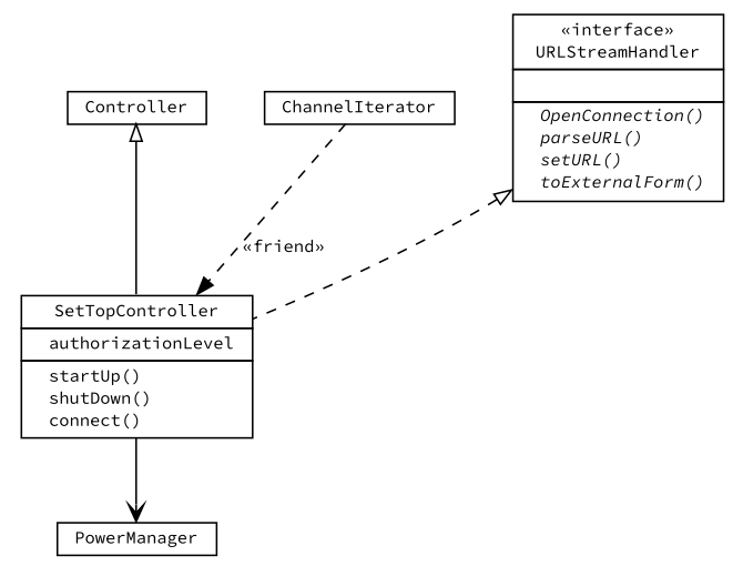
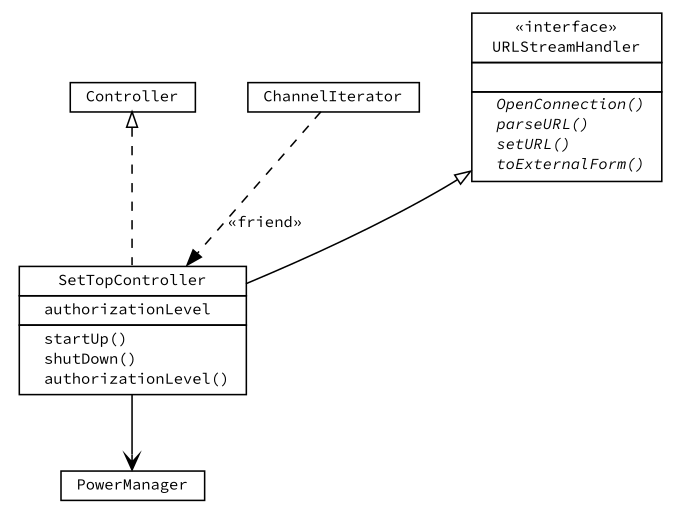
  digraph {
    fontname="Source Code Pro"
    nodesep=0.25
    ranksep=0.5
    node [fontcolor=black fontname="Source Code Pro" fontsize=10 shape=plaintext]
    edge [color=black fontname="Source Code Pro" fontsize=10 headport=p labelfontname=Helvetica labelfontsize=10 tailport=p]
    n1 [label=<<table title="Controller" border="0" cellborder="1" cellspacing="0" cellpadding="2" port="p"><tr><td><table border="0" cellspacing="0" cellpadding="1"><tr><td align="center" balign="center"> Controller </td></tr></table></td></tr></table>>]
-   n2 [label=<<table title="SetTopController" border="0" cellborder="1" cellspacing="0" cellpadding="2" port="p"><tr><td><table border="0" cellspacing="0" cellpadding="1"><tr><td align="center" balign="center"> SetTopController </td></tr></table></td></tr><tr><td><table border="0" cellspacing="0" cellpadding="1"><tr><td align="left" balign="left">  authorizationLevel </td></tr></table></td></tr><tr><td><table border="0" cellspacing="0" cellpadding="1"><tr><td align="left" balign="left">  startUp() </td></tr><tr><td align="left" balign="left">  shutDown() </td></tr><tr><td align="left" balign="left">  connect() </td></tr></table></td></tr></table>>]
+   n2 [label=<<table title="SetTopController" border="0" cellborder="1" cellspacing="0" cellpadding="2" port="p"><tr><td><table border="0" cellspacing="0" cellpadding="1"><tr><td align="center" balign="center"> SetTopController </td></tr></table></td></tr><tr><td><table border="0" cellspacing="0" cellpadding="1"><tr><td align="left" balign="left">  authorizationLevel </td></tr></table></td></tr><tr><td><table border="0" cellspacing="0" cellpadding="1"><tr><td align="left" balign="left">  startUp() </td></tr><tr><td align="left" balign="left">  shutDown() </td></tr><tr><td align="left" balign="left">  authorizationLevel() </td></tr></table></td></tr></table>>]
    n3 [label=<<table title="PowerManager" border="0" cellborder="1" cellspacing="0" cellpadding="2" port="p"><tr><td><table border="0" cellspacing="0" cellpadding="1"><tr><td align="center" balign="center"> PowerManager </td></tr></table></td></tr></table>>]
    n4 [label=<<table title="ChannelIterator" border="0" cellborder="1" cellspacing="0" cellpadding="2" port="p"><tr><td><table border="0" cellspacing="0" cellpadding="1"><tr><td align="center" balign="center"> ChannelIterator </td></tr></table></td></tr></table>>]
    n5 [label=<<table title="URLStreamHandler" border="0" cellborder="1" cellspacing="0" cellpadding="2" port="p"><tr><td><table border="0" cellspacing="0" cellpadding="1"><tr><td align="center" balign="center"> &#171;interface&#187; </td></tr><tr><td align="center" balign="center"> URLStreamHandler </td></tr></table></td></tr><tr><td><table border="0" cellspacing="0" cellpadding="1"><tr><td align="left" balign="left">  </td></tr></table></td></tr><tr><td><table border="0" cellspacing="0" cellpadding="1"><tr><td align="left" balign="left"><i>  OpenConnection() </i></td></tr><tr><td align="left" balign="left"><i>  parseURL() </i></td></tr><tr><td align="left" balign="left"><i>  setURL() </i></td></tr><tr><td align="left" balign="left"><i>  toExternalForm() </i></td></tr></table></td></tr></table>>]
-   n1 -> n2 [arrowtail=empty dir=back weight=10]
+   n1 -> n2 [arrowtail=empty dir=back weight=10 style=dashed]
    n2 -> n3 [arrowhead=open weight=1]
    n4 -> n2 [arrowhead=normal label="&#171;friend&#187;" style=dashed weight=0]
-   n5 -> n2 [arrowtail=empty dir=back style=dashed weight=9]
+   n5 -> n2 [arrowtail=empty dir=back style=solid weight=9]
  }
